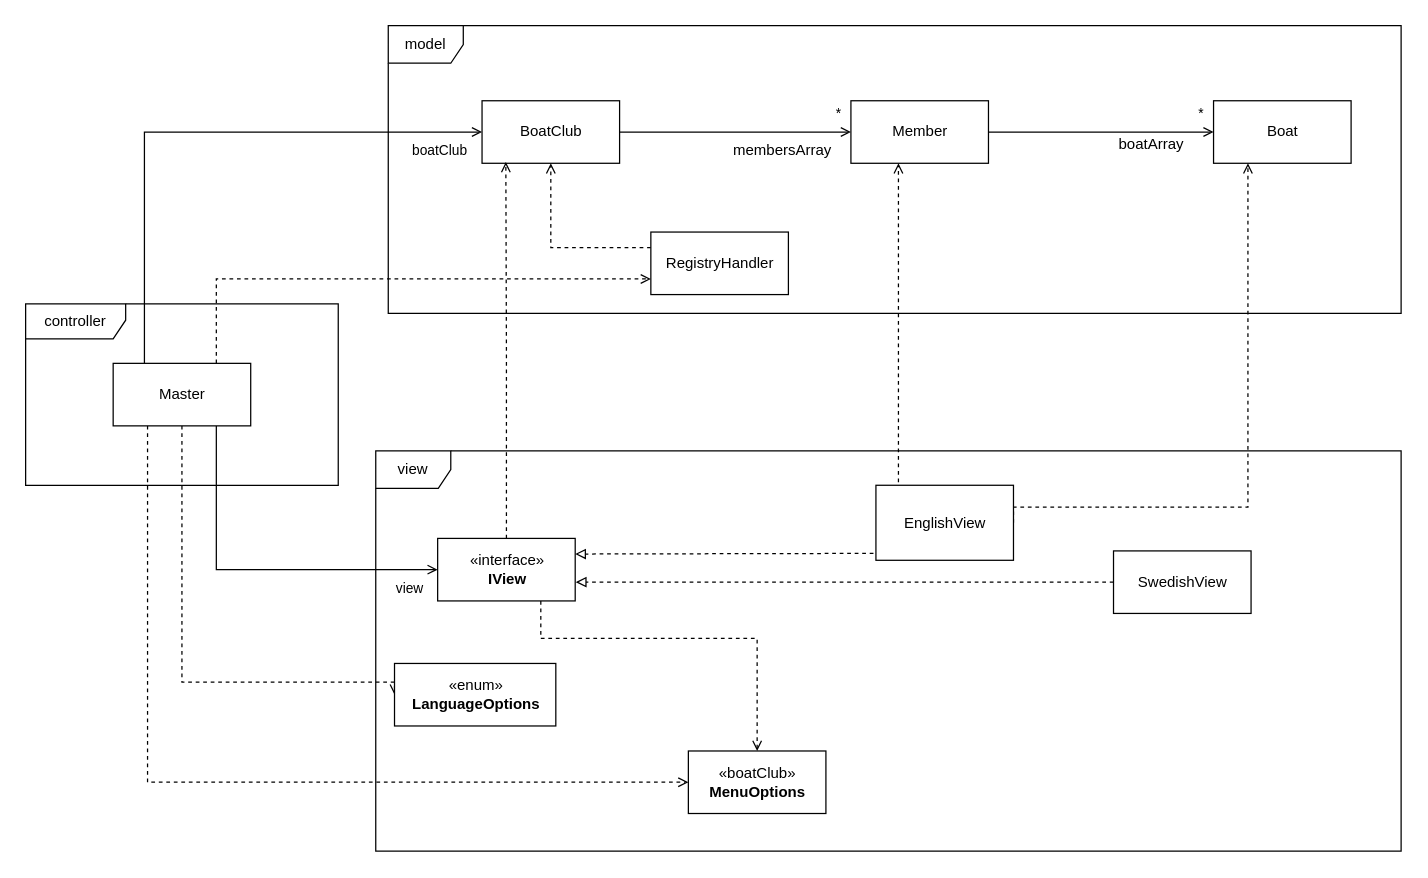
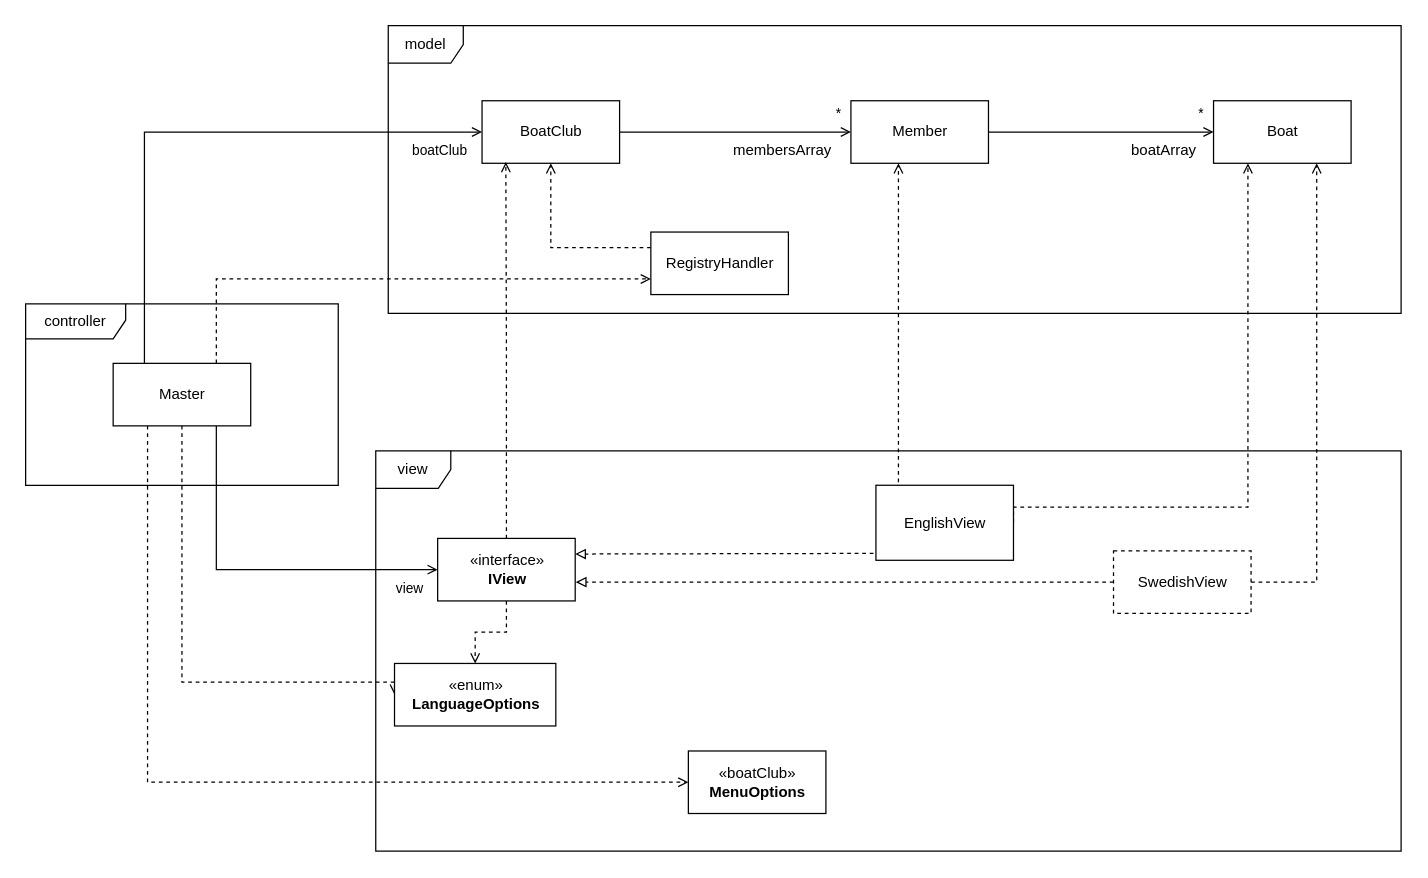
  <mxCell id="0" />
  <mxCell id="1" parent="0" />
  <mxCell id="2" value="view" style="shape=umlFrame;whiteSpace=wrap;html=1;" vertex="1" parent="1"><mxGeometry x="300" y="360" width="820" height="320" as="geometry" /></mxCell>
  <mxCell id="3" value="model" style="shape=umlFrame;whiteSpace=wrap;html=1;" vertex="1" parent="1"><mxGeometry x="310" y="20" width="810" height="230" as="geometry" /></mxCell>
  <mxCell id="4" value="*" style="edgeStyle=orthogonalEdgeStyle;rounded=0;orthogonalLoop=1;jettySize=auto;html=1;endArrow=open;endFill=0;" edge="1" parent="1" source="5" target="7"><mxGeometry x="0.892" y="15" relative="1" as="geometry"><mxPoint as="offset" /></mxGeometry></mxCell>
  <mxCell id="5" value="BoatClub" style="html=1;" vertex="1" parent="1"><mxGeometry x="385" y="80" width="110" height="50" as="geometry" /></mxCell>
  <mxCell id="6" value="*" style="edgeStyle=orthogonalEdgeStyle;rounded=0;orthogonalLoop=1;jettySize=auto;html=1;endArrow=open;endFill=0;" edge="1" parent="1" source="7" target="8"><mxGeometry x="0.889" y="15" relative="1" as="geometry"><mxPoint as="offset" /></mxGeometry></mxCell>
  <mxCell id="7" value="Member" style="html=1;" vertex="1" parent="1"><mxGeometry x="680" y="80" width="110" height="50" as="geometry" /></mxCell>
  <mxCell id="8" value="Boat" style="html=1;" vertex="1" parent="1"><mxGeometry x="970" y="80" width="110" height="50" as="geometry" /></mxCell>
  <mxCell id="9" value="membersArray" style="text;html=1;align=center;verticalAlign=middle;resizable=0;points=[];autosize=1;" vertex="1" parent="1"><mxGeometry x="570" y="110" width="110" height="20" as="geometry" /></mxCell>
- <mxCell id="10" value="boatArray" style="text;html=1;align=center;verticalAlign=middle;resizable=0;points=[];autosize=1;" vertex="1" parent="1"><mxGeometry x="880" y="105" width="80" height="20" as="geometry" /></mxCell>
+ <mxCell id="10" value="boatArray" style="text;html=1;align=center;verticalAlign=middle;resizable=0;points=[];autosize=1;" vertex="1" parent="1"><mxGeometry x="890" y="110" width="80" height="20" as="geometry" /></mxCell>
  <mxCell id="11" style="edgeStyle=orthogonalEdgeStyle;rounded=0;orthogonalLoop=1;jettySize=auto;html=1;entryX=0.5;entryY=1;entryDx=0;entryDy=0;endArrow=open;endFill=0;dashed=1;exitX=0;exitY=0.25;exitDx=0;exitDy=0;" edge="1" parent="1" source="12" target="5"><mxGeometry relative="1" as="geometry" /></mxCell>
  <mxCell id="12" value="RegistryHandler" style="html=1;" vertex="1" parent="1"><mxGeometry x="520" y="185" width="110" height="50" as="geometry" /></mxCell>
  <mxCell id="13" value="boatClub" style="edgeStyle=orthogonalEdgeStyle;rounded=0;orthogonalLoop=1;jettySize=auto;html=1;entryX=0;entryY=0.5;entryDx=0;entryDy=0;endArrow=open;endFill=0;" edge="1" parent="1" source="18" target="5"><mxGeometry x="0.85" y="-15" relative="1" as="geometry"><Array as="points"><mxPoint x="115" y="105" /></Array><mxPoint as="offset" /></mxGeometry></mxCell>
  <mxCell id="14" style="edgeStyle=orthogonalEdgeStyle;rounded=0;orthogonalLoop=1;jettySize=auto;html=1;exitX=0.75;exitY=0;exitDx=0;exitDy=0;entryX=0;entryY=0.75;entryDx=0;entryDy=0;endArrow=open;endFill=0;dashed=1;" edge="1" parent="1" source="18" target="12"><mxGeometry relative="1" as="geometry" /></mxCell>
  <mxCell id="15" value="view" style="edgeStyle=orthogonalEdgeStyle;rounded=0;orthogonalLoop=1;jettySize=auto;html=1;entryX=0;entryY=0.5;entryDx=0;entryDy=0;endArrow=open;endFill=0;exitX=0.75;exitY=1;exitDx=0;exitDy=0;" edge="1" parent="1" source="18" target="22"><mxGeometry x="0.84" y="-15" relative="1" as="geometry"><mxPoint as="offset" /></mxGeometry></mxCell>
  <mxCell id="16" style="edgeStyle=orthogonalEdgeStyle;rounded=0;orthogonalLoop=1;jettySize=auto;html=1;entryX=0;entryY=0.5;entryDx=0;entryDy=0;endArrow=open;endFill=0;dashed=1;exitX=0.25;exitY=1;exitDx=0;exitDy=0;" edge="1" parent="1" source="18" target="24"><mxGeometry relative="1" as="geometry" /></mxCell>
  <mxCell id="17" style="edgeStyle=orthogonalEdgeStyle;rounded=0;orthogonalLoop=1;jettySize=auto;html=1;exitX=0.5;exitY=1;exitDx=0;exitDy=0;entryX=0;entryY=0.5;entryDx=0;entryDy=0;dashed=1;endArrow=open;endFill=0;" edge="1" parent="1" source="18" target="23"><mxGeometry relative="1" as="geometry"><Array as="points"><mxPoint x="145" y="545" /></Array></mxGeometry></mxCell>
  <mxCell id="18" value="Master" style="html=1;" vertex="1" parent="1"><mxGeometry x="90" y="290" width="110" height="50" as="geometry" /></mxCell>
  <mxCell id="19" style="edgeStyle=orthogonalEdgeStyle;rounded=0;orthogonalLoop=1;jettySize=auto;html=1;entryX=0.173;entryY=0.98;entryDx=0;entryDy=0;entryPerimeter=0;dashed=1;endArrow=open;endFill=0;" edge="1" parent="1" source="22" target="5"><mxGeometry relative="1" as="geometry" /></mxCell>
- <mxCell id="21" style="edgeStyle=orthogonalEdgeStyle;rounded=0;orthogonalLoop=1;jettySize=auto;html=1;exitX=0.75;exitY=1;exitDx=0;exitDy=0;entryX=0.5;entryY=0;entryDx=0;entryDy=0;dashed=1;endArrow=open;endFill=0;" edge="1" parent="1" source="22" target="24"><mxGeometry relative="1" as="geometry"><Array as="points"><mxPoint x="432" y="510" /><mxPoint x="605" y="510" /></Array></mxGeometry></mxCell>
+ <mxCell id="20" value="" style="edgeStyle=orthogonalEdgeStyle;rounded=0;orthogonalLoop=1;jettySize=auto;html=1;dashed=1;endArrow=open;endFill=0;" edge="1" parent="1" source="22" target="23"><mxGeometry relative="1" as="geometry" /></mxCell>
  <mxCell id="22" value="«interface»&lt;br&gt;&lt;b&gt;IView&lt;/b&gt;" style="html=1;" vertex="1" parent="1"><mxGeometry x="349.5" y="430" width="110" height="50" as="geometry" /></mxCell>
  <mxCell id="23" value="«enum»&lt;br&gt;&lt;b&gt;LanguageOptions&lt;/b&gt;" style="html=1;" vertex="1" parent="1"><mxGeometry x="315" y="530" width="129" height="50" as="geometry" /></mxCell>
  <mxCell id="24" value="«boatClub»&lt;br&gt;&lt;b&gt;MenuOptions&lt;/b&gt;" style="html=1;" vertex="1" parent="1"><mxGeometry x="550" y="600" width="110" height="50" as="geometry" /></mxCell>
  <mxCell id="25" style="edgeStyle=orthogonalEdgeStyle;rounded=0;orthogonalLoop=1;jettySize=auto;html=1;entryX=1;entryY=0.25;entryDx=0;entryDy=0;dashed=1;endArrow=block;endFill=0;exitX=-0.018;exitY=0.908;exitDx=0;exitDy=0;exitPerimeter=0;" edge="1" parent="1" source="28" target="22"><mxGeometry relative="1" as="geometry"><Array as="points"><mxPoint x="698" y="443" /></Array></mxGeometry></mxCell>
  <mxCell id="26" style="edgeStyle=orthogonalEdgeStyle;rounded=0;orthogonalLoop=1;jettySize=auto;html=1;dashed=1;endArrow=open;endFill=0;exitX=0.164;exitY=-0.04;exitDx=0;exitDy=0;exitPerimeter=0;" edge="1" parent="1" source="28"><mxGeometry relative="1" as="geometry"><mxPoint x="718" y="130" as="targetPoint" /><Array as="points"><mxPoint x="718" y="130" /></Array></mxGeometry></mxCell>
  <mxCell id="27" style="edgeStyle=orthogonalEdgeStyle;rounded=0;orthogonalLoop=1;jettySize=auto;html=1;exitX=1;exitY=0.5;exitDx=0;exitDy=0;entryX=0.25;entryY=1;entryDx=0;entryDy=0;dashed=1;endArrow=open;endFill=0;" edge="1" parent="1" source="28" target="8"><mxGeometry relative="1" as="geometry"><Array as="points"><mxPoint x="998" y="405" /></Array></mxGeometry></mxCell>
  <mxCell id="28" value="EnglishView" style="html=1;" vertex="1" parent="1"><mxGeometry x="700" y="387.5" width="110" height="60" as="geometry" /></mxCell>
  <mxCell id="29" style="edgeStyle=orthogonalEdgeStyle;rounded=0;orthogonalLoop=1;jettySize=auto;html=1;exitX=0;exitY=0.5;exitDx=0;exitDy=0;dashed=1;endArrow=block;endFill=0;" edge="1" parent="1" source="31"><mxGeometry relative="1" as="geometry"><mxPoint x="460" y="465" as="targetPoint" /></mxGeometry></mxCell>
- <mxCell id="31" value="SwedishView" style="html=1;" vertex="1" parent="1"><mxGeometry x="890" y="440" width="110" height="50" as="geometry" /></mxCell>
+ <mxCell id="30" style="edgeStyle=orthogonalEdgeStyle;rounded=0;orthogonalLoop=1;jettySize=auto;html=1;entryX=0.75;entryY=1;entryDx=0;entryDy=0;dashed=1;endArrow=open;endFill=0;" edge="1" parent="1" source="31" target="8"><mxGeometry relative="1" as="geometry"><Array as="points"><mxPoint x="1053" y="465" /></Array></mxGeometry></mxCell>
+ <mxCell id="31" value="SwedishView" style="html=1;dashed=1;" vertex="1" parent="1"><mxGeometry x="890" y="440" width="110" height="50" as="geometry" /></mxCell>
  <mxCell id="32" value="controller" style="shape=umlFrame;whiteSpace=wrap;html=1;width=80;height=28;" vertex="1" parent="1"><mxGeometry x="20" y="242.5" width="250" height="145" as="geometry" /></mxCell>
